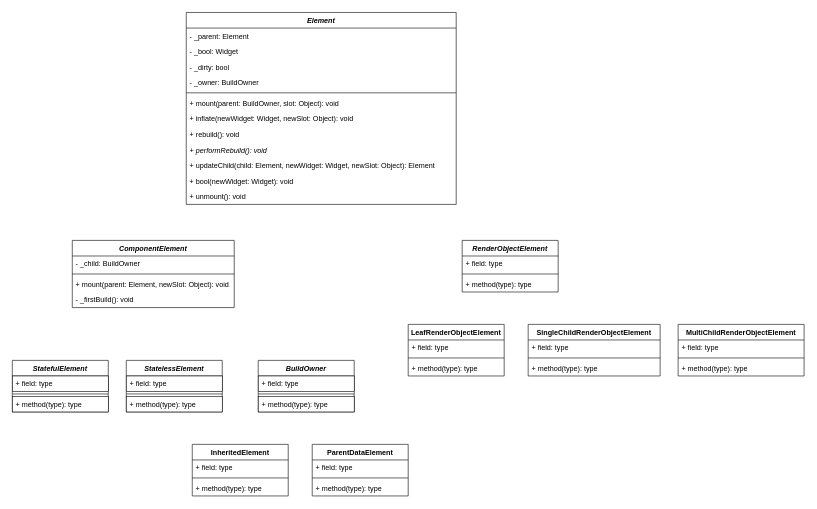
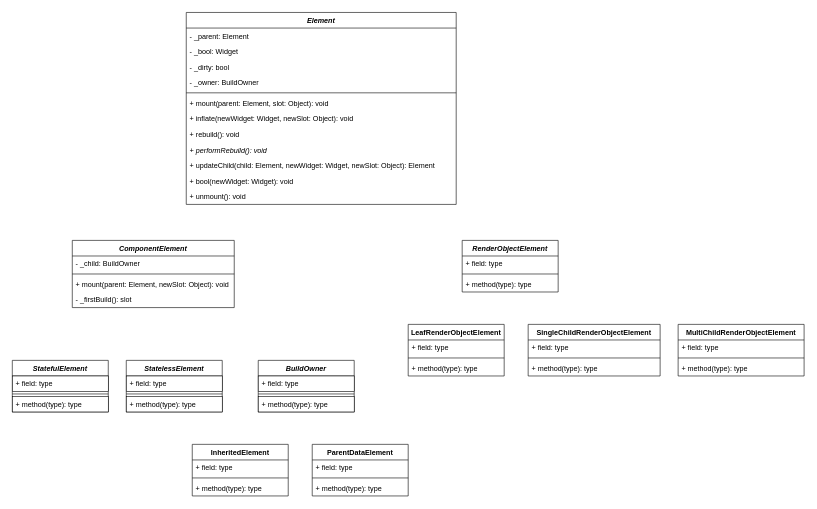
  <mxCell id="0" />
  <mxCell id="1" parent="0" />
  <mxCell id="2" value="ComponentElement" style="swimlane;fontStyle=3;align=center;verticalAlign=top;childLayout=stackLayout;horizontal=1;startSize=26;horizontalStack=0;resizeParent=1;resizeParentMax=0;resizeLast=0;collapsible=1;marginBottom=0;fontColor=default;strokeColor=default;fillColor=default;" vertex="1" parent="1"><mxGeometry x="120" y="400" width="270" height="112" as="geometry" /></mxCell>
  <mxCell id="3" value="- _child: BuildOwner" style="text;strokeColor=none;fillColor=none;align=left;verticalAlign=top;spacingLeft=4;spacingRight=4;overflow=hidden;rotatable=0;points=[[0,0.5],[1,0.5]];portConstraint=eastwest;fontColor=default;" vertex="1" parent="2"><mxGeometry y="26" width="270" height="26" as="geometry" /></mxCell>
  <mxCell id="4" value="" style="line;strokeWidth=1;fillColor=none;align=left;verticalAlign=middle;spacingTop=-1;spacingLeft=3;spacingRight=3;rotatable=0;labelPosition=right;points=[];portConstraint=eastwest;fontColor=default;" vertex="1" parent="2"><mxGeometry y="52" width="270" height="8" as="geometry" /></mxCell>
  <mxCell id="5" value="+ mount(parent: Element, newSlot: Object): void" style="text;strokeColor=none;fillColor=none;align=left;verticalAlign=top;spacingLeft=4;spacingRight=4;overflow=hidden;rotatable=0;points=[[0,0.5],[1,0.5]];portConstraint=eastwest;fontColor=default;" vertex="1" parent="2"><mxGeometry y="60" width="270" height="26" as="geometry" /></mxCell>
- <mxCell id="6" value="- _firstBuild(): void" style="text;strokeColor=none;fillColor=none;align=left;verticalAlign=top;spacingLeft=4;spacingRight=4;overflow=hidden;rotatable=0;points=[[0,0.5],[1,0.5]];portConstraint=eastwest;fontColor=default;" vertex="1" parent="2"><mxGeometry y="86" width="270" height="26" as="geometry" /></mxCell>
+ <mxCell id="6" value="- _firstBuild(): slot" style="text;strokeColor=none;fillColor=none;align=left;verticalAlign=top;spacingLeft=4;spacingRight=4;overflow=hidden;rotatable=0;points=[[0,0.5],[1,0.5]];portConstraint=eastwest;fontColor=default;" vertex="1" parent="2"><mxGeometry y="86" width="270" height="26" as="geometry" /></mxCell>
  <mxCell id="7" value="RenderObjectElement" style="swimlane;fontStyle=3;align=center;verticalAlign=top;childLayout=stackLayout;horizontal=1;startSize=26;horizontalStack=0;resizeParent=1;resizeParentMax=0;resizeLast=0;collapsible=1;marginBottom=0;fontColor=default;strokeColor=default;fillColor=default;" vertex="1" parent="1"><mxGeometry x="770" y="400" width="160" height="86" as="geometry" /></mxCell>
  <mxCell id="8" value="+ field: type" style="text;strokeColor=none;fillColor=none;align=left;verticalAlign=top;spacingLeft=4;spacingRight=4;overflow=hidden;rotatable=0;points=[[0,0.5],[1,0.5]];portConstraint=eastwest;fontColor=default;" vertex="1" parent="7"><mxGeometry y="26" width="160" height="26" as="geometry" /></mxCell>
  <mxCell id="9" value="" style="line;strokeWidth=1;fillColor=none;align=left;verticalAlign=middle;spacingTop=-1;spacingLeft=3;spacingRight=3;rotatable=0;labelPosition=right;points=[];portConstraint=eastwest;fontColor=default;" vertex="1" parent="7"><mxGeometry y="52" width="160" height="8" as="geometry" /></mxCell>
  <mxCell id="10" value="+ method(type): type" style="text;strokeColor=none;fillColor=none;align=left;verticalAlign=top;spacingLeft=4;spacingRight=4;overflow=hidden;rotatable=0;points=[[0,0.5],[1,0.5]];portConstraint=eastwest;fontColor=default;" vertex="1" parent="7"><mxGeometry y="60" width="160" height="26" as="geometry" /></mxCell>
  <mxCell id="11" value="StatefulElement" style="swimlane;fontStyle=3;align=center;verticalAlign=top;childLayout=stackLayout;horizontal=1;startSize=26;horizontalStack=0;resizeParent=1;resizeParentMax=0;resizeLast=0;collapsible=1;marginBottom=0;fontColor=default;strokeColor=default;fillColor=default;" vertex="1" parent="1"><mxGeometry x="20" y="600" width="160" height="86" as="geometry" /></mxCell>
  <mxCell id="12" value="+ field: type" style="text;strokeColor=default;fillColor=default;align=left;verticalAlign=top;spacingLeft=4;spacingRight=4;overflow=hidden;rotatable=0;points=[[0,0.5],[1,0.5]];portConstraint=eastwest;fontColor=default;" vertex="1" parent="11"><mxGeometry y="26" width="160" height="26" as="geometry" /></mxCell>
  <mxCell id="13" value="" style="line;strokeWidth=1;fillColor=default;align=left;verticalAlign=middle;spacingTop=-1;spacingLeft=3;spacingRight=3;rotatable=0;labelPosition=right;points=[];portConstraint=eastwest;fontColor=default;strokeColor=default;" vertex="1" parent="11"><mxGeometry y="52" width="160" height="8" as="geometry" /></mxCell>
  <mxCell id="14" value="+ method(type): type" style="text;strokeColor=default;fillColor=default;align=left;verticalAlign=top;spacingLeft=4;spacingRight=4;overflow=hidden;rotatable=0;points=[[0,0.5],[1,0.5]];portConstraint=eastwest;fontColor=default;" vertex="1" parent="11"><mxGeometry y="60" width="160" height="26" as="geometry" /></mxCell>
  <mxCell id="15" value="StatelessElement" style="swimlane;fontStyle=3;align=center;verticalAlign=top;childLayout=stackLayout;horizontal=1;startSize=26;horizontalStack=0;resizeParent=1;resizeParentMax=0;resizeLast=0;collapsible=1;marginBottom=0;fontColor=default;strokeColor=default;fillColor=default;" vertex="1" parent="1"><mxGeometry x="210" y="600" width="160" height="86" as="geometry" /></mxCell>
  <mxCell id="16" value="+ field: type" style="text;strokeColor=default;fillColor=default;align=left;verticalAlign=top;spacingLeft=4;spacingRight=4;overflow=hidden;rotatable=0;points=[[0,0.5],[1,0.5]];portConstraint=eastwest;fontColor=default;" vertex="1" parent="15"><mxGeometry y="26" width="160" height="26" as="geometry" /></mxCell>
  <mxCell id="17" value="" style="line;strokeWidth=1;fillColor=default;align=left;verticalAlign=middle;spacingTop=-1;spacingLeft=3;spacingRight=3;rotatable=0;labelPosition=right;points=[];portConstraint=eastwest;fontColor=default;strokeColor=default;" vertex="1" parent="15"><mxGeometry y="52" width="160" height="8" as="geometry" /></mxCell>
  <mxCell id="18" value="+ method(type): type" style="text;strokeColor=default;fillColor=default;align=left;verticalAlign=top;spacingLeft=4;spacingRight=4;overflow=hidden;rotatable=0;points=[[0,0.5],[1,0.5]];portConstraint=eastwest;fontColor=default;" vertex="1" parent="15"><mxGeometry y="60" width="160" height="26" as="geometry" /></mxCell>
  <mxCell id="19" value="Element" style="swimlane;fontStyle=3;align=center;verticalAlign=top;childLayout=stackLayout;horizontal=1;startSize=26;horizontalStack=0;resizeParent=1;resizeParentMax=0;resizeLast=0;collapsible=1;marginBottom=0;shadow=0;fontColor=default;strokeColor=default;fillColor=default;" vertex="1" parent="1"><mxGeometry x="310" y="20" width="450" height="320" as="geometry" /></mxCell>
  <mxCell id="20" value="- _parent: Element" style="text;strokeColor=none;fillColor=none;align=left;verticalAlign=top;spacingLeft=4;spacingRight=4;overflow=hidden;rotatable=0;points=[[0,0.5],[1,0.5]];portConstraint=eastwest;shadow=0;fontColor=default;startSize=26;" vertex="1" parent="19"><mxGeometry y="26" width="450" height="26" as="geometry" /></mxCell>
  <mxCell id="21" value="- _bool: Widget" style="text;strokeColor=none;fillColor=none;align=left;verticalAlign=top;spacingLeft=4;spacingRight=4;overflow=hidden;rotatable=0;points=[[0,0.5],[1,0.5]];portConstraint=eastwest;shadow=0;fontColor=default;startSize=26;" vertex="1" parent="19"><mxGeometry y="52" width="450" height="26" as="geometry" /></mxCell>
  <mxCell id="22" value="- _dirty: bool" style="text;strokeColor=none;fillColor=none;align=left;verticalAlign=top;spacingLeft=4;spacingRight=4;overflow=hidden;rotatable=0;points=[[0,0.5],[1,0.5]];portConstraint=eastwest;shadow=0;fontColor=default;startSize=26;" vertex="1" parent="19"><mxGeometry y="78" width="450" height="26" as="geometry" /></mxCell>
  <mxCell id="23" value="- _owner: BuildOwner" style="text;strokeColor=none;fillColor=none;align=left;verticalAlign=top;spacingLeft=4;spacingRight=4;overflow=hidden;rotatable=0;points=[[0,0.5],[1,0.5]];portConstraint=eastwest;shadow=0;fontColor=default;startSize=26;" vertex="1" parent="19"><mxGeometry y="104" width="450" height="26" as="geometry" /></mxCell>
  <mxCell id="24" value="" style="line;strokeWidth=1;fillColor=none;align=left;verticalAlign=middle;spacingTop=-1;spacingLeft=3;spacingRight=3;rotatable=0;labelPosition=right;points=[];portConstraint=eastwest;shadow=0;fontColor=default;startSize=26;" vertex="1" parent="19"><mxGeometry y="130" width="450" height="8" as="geometry" /></mxCell>
- <mxCell id="25" value="+ mount(parent: BuildOwner, slot: Object): void" style="text;strokeColor=none;fillColor=none;align=left;verticalAlign=top;spacingLeft=4;spacingRight=4;overflow=hidden;rotatable=0;points=[[0,0.5],[1,0.5]];portConstraint=eastwest;shadow=0;fontColor=default;startSize=26;" vertex="1" parent="19"><mxGeometry y="138" width="450" height="26" as="geometry" /></mxCell>
+ <mxCell id="25" value="+ mount(parent: Element, slot: Object): void" style="text;strokeColor=none;fillColor=none;align=left;verticalAlign=top;spacingLeft=4;spacingRight=4;overflow=hidden;rotatable=0;points=[[0,0.5],[1,0.5]];portConstraint=eastwest;shadow=0;fontColor=default;startSize=26;" vertex="1" parent="19"><mxGeometry y="138" width="450" height="26" as="geometry" /></mxCell>
  <mxCell id="26" value="+ inflate(newWidget: Widget, newSlot: Object): void" style="text;strokeColor=none;fillColor=none;align=left;verticalAlign=top;spacingLeft=4;spacingRight=4;overflow=hidden;rotatable=0;points=[[0,0.5],[1,0.5]];portConstraint=eastwest;shadow=0;fontColor=default;startSize=26;" vertex="1" parent="19"><mxGeometry y="164" width="450" height="26" as="geometry" /></mxCell>
  <mxCell id="27" value="+ rebuild(): void" style="text;strokeColor=none;fillColor=none;align=left;verticalAlign=top;spacingLeft=4;spacingRight=4;overflow=hidden;rotatable=0;points=[[0,0.5],[1,0.5]];portConstraint=eastwest;shadow=0;fontColor=default;startSize=26;" vertex="1" parent="19"><mxGeometry y="190" width="450" height="26" as="geometry" /></mxCell>
  <mxCell id="28" value="+ performRebuild(): void" style="text;strokeColor=none;fillColor=none;align=left;verticalAlign=top;spacingLeft=4;spacingRight=4;overflow=hidden;rotatable=0;points=[[0,0.5],[1,0.5]];portConstraint=eastwest;shadow=0;fontColor=default;startSize=26;fontStyle=2" vertex="1" parent="19"><mxGeometry y="216" width="450" height="26" as="geometry" /></mxCell>
  <mxCell id="29" value="+ updateChild(child: Element, newWidget: Widget, newSlot: Object): Element" style="text;strokeColor=none;fillColor=none;align=left;verticalAlign=top;spacingLeft=4;spacingRight=4;overflow=hidden;rotatable=0;points=[[0,0.5],[1,0.5]];portConstraint=eastwest;shadow=0;fontColor=default;startSize=26;fontStyle=0" vertex="1" parent="19"><mxGeometry y="242" width="450" height="26" as="geometry" /></mxCell>
  <mxCell id="30" value="+ bool(newWidget: Widget): void" style="text;strokeColor=none;fillColor=none;align=left;verticalAlign=top;spacingLeft=4;spacingRight=4;overflow=hidden;rotatable=0;points=[[0,0.5],[1,0.5]];portConstraint=eastwest;shadow=0;fontColor=default;startSize=26;fontStyle=0" vertex="1" parent="19"><mxGeometry y="268" width="450" height="26" as="geometry" /></mxCell>
  <mxCell id="31" value="+ unmount(): void" style="text;strokeColor=none;fillColor=none;align=left;verticalAlign=top;spacingLeft=4;spacingRight=4;overflow=hidden;rotatable=0;points=[[0,0.5],[1,0.5]];portConstraint=eastwest;shadow=0;fontColor=default;startSize=26;" vertex="1" parent="19"><mxGeometry y="294" width="450" height="26" as="geometry" /></mxCell>
  <mxCell id="32" value="BuildOwner" style="swimlane;fontStyle=3;align=center;verticalAlign=top;childLayout=stackLayout;horizontal=1;startSize=26;horizontalStack=0;resizeParent=1;resizeParentMax=0;resizeLast=0;collapsible=1;marginBottom=0;fontColor=default;strokeColor=default;fillColor=default;" vertex="1" parent="1"><mxGeometry x="430" y="600" width="160" height="86" as="geometry" /></mxCell>
  <mxCell id="33" value="+ field: type" style="text;strokeColor=default;fillColor=default;align=left;verticalAlign=top;spacingLeft=4;spacingRight=4;overflow=hidden;rotatable=0;points=[[0,0.5],[1,0.5]];portConstraint=eastwest;fontColor=default;" vertex="1" parent="32"><mxGeometry y="26" width="160" height="26" as="geometry" /></mxCell>
  <mxCell id="34" value="" style="line;strokeWidth=1;fillColor=default;align=left;verticalAlign=middle;spacingTop=-1;spacingLeft=3;spacingRight=3;rotatable=0;labelPosition=right;points=[];portConstraint=eastwest;fontColor=default;strokeColor=default;" vertex="1" parent="32"><mxGeometry y="52" width="160" height="8" as="geometry" /></mxCell>
  <mxCell id="35" value="+ method(type): type" style="text;strokeColor=default;fillColor=default;align=left;verticalAlign=top;spacingLeft=4;spacingRight=4;overflow=hidden;rotatable=0;points=[[0,0.5],[1,0.5]];portConstraint=eastwest;fontColor=default;" vertex="1" parent="32"><mxGeometry y="60" width="160" height="26" as="geometry" /></mxCell>
  <mxCell id="36" value="InheritedElement" style="swimlane;fontStyle=1;align=center;verticalAlign=top;childLayout=stackLayout;horizontal=1;startSize=26;horizontalStack=0;resizeParent=1;resizeParentMax=0;resizeLast=0;collapsible=1;marginBottom=0;shadow=0;fontColor=default;strokeColor=default;fillColor=default;" vertex="1" parent="1"><mxGeometry x="320" y="740" width="160" height="86" as="geometry" /></mxCell>
  <mxCell id="37" value="+ field: type" style="text;strokeColor=none;fillColor=none;align=left;verticalAlign=top;spacingLeft=4;spacingRight=4;overflow=hidden;rotatable=0;points=[[0,0.5],[1,0.5]];portConstraint=eastwest;shadow=0;fontColor=default;startSize=26;" vertex="1" parent="36"><mxGeometry y="26" width="160" height="26" as="geometry" /></mxCell>
  <mxCell id="38" value="" style="line;strokeWidth=1;fillColor=none;align=left;verticalAlign=middle;spacingTop=-1;spacingLeft=3;spacingRight=3;rotatable=0;labelPosition=right;points=[];portConstraint=eastwest;shadow=0;fontColor=default;startSize=26;" vertex="1" parent="36"><mxGeometry y="52" width="160" height="8" as="geometry" /></mxCell>
  <mxCell id="39" value="+ method(type): type" style="text;strokeColor=none;fillColor=none;align=left;verticalAlign=top;spacingLeft=4;spacingRight=4;overflow=hidden;rotatable=0;points=[[0,0.5],[1,0.5]];portConstraint=eastwest;shadow=0;fontColor=default;startSize=26;" vertex="1" parent="36"><mxGeometry y="60" width="160" height="26" as="geometry" /></mxCell>
  <mxCell id="40" value="ParentDataElement" style="swimlane;fontStyle=1;align=center;verticalAlign=top;childLayout=stackLayout;horizontal=1;startSize=26;horizontalStack=0;resizeParent=1;resizeParentMax=0;resizeLast=0;collapsible=1;marginBottom=0;shadow=0;fontColor=default;strokeColor=default;fillColor=default;" vertex="1" parent="1"><mxGeometry x="520" y="740" width="160" height="86" as="geometry" /></mxCell>
  <mxCell id="41" value="+ field: type" style="text;strokeColor=none;fillColor=none;align=left;verticalAlign=top;spacingLeft=4;spacingRight=4;overflow=hidden;rotatable=0;points=[[0,0.5],[1,0.5]];portConstraint=eastwest;shadow=0;fontColor=default;startSize=26;" vertex="1" parent="40"><mxGeometry y="26" width="160" height="26" as="geometry" /></mxCell>
  <mxCell id="42" value="" style="line;strokeWidth=1;fillColor=none;align=left;verticalAlign=middle;spacingTop=-1;spacingLeft=3;spacingRight=3;rotatable=0;labelPosition=right;points=[];portConstraint=eastwest;shadow=0;fontColor=default;startSize=26;" vertex="1" parent="40"><mxGeometry y="52" width="160" height="8" as="geometry" /></mxCell>
  <mxCell id="43" value="+ method(type): type" style="text;strokeColor=none;fillColor=none;align=left;verticalAlign=top;spacingLeft=4;spacingRight=4;overflow=hidden;rotatable=0;points=[[0,0.5],[1,0.5]];portConstraint=eastwest;shadow=0;fontColor=default;startSize=26;" vertex="1" parent="40"><mxGeometry y="60" width="160" height="26" as="geometry" /></mxCell>
  <mxCell id="44" value="LeafRenderObjectElement" style="swimlane;fontStyle=1;align=center;verticalAlign=top;childLayout=stackLayout;horizontal=1;startSize=26;horizontalStack=0;resizeParent=1;resizeParentMax=0;resizeLast=0;collapsible=1;marginBottom=0;fontColor=default;strokeColor=default;fillColor=default;" vertex="1" parent="1"><mxGeometry x="680" y="540" width="160" height="86" as="geometry" /></mxCell>
  <mxCell id="45" value="+ field: type" style="text;strokeColor=none;fillColor=none;align=left;verticalAlign=top;spacingLeft=4;spacingRight=4;overflow=hidden;rotatable=0;points=[[0,0.5],[1,0.5]];portConstraint=eastwest;fontColor=default;" vertex="1" parent="44"><mxGeometry y="26" width="160" height="26" as="geometry" /></mxCell>
  <mxCell id="46" value="" style="line;strokeWidth=1;fillColor=none;align=left;verticalAlign=middle;spacingTop=-1;spacingLeft=3;spacingRight=3;rotatable=0;labelPosition=right;points=[];portConstraint=eastwest;fontColor=default;" vertex="1" parent="44"><mxGeometry y="52" width="160" height="8" as="geometry" /></mxCell>
  <mxCell id="47" value="+ method(type): type" style="text;strokeColor=none;fillColor=none;align=left;verticalAlign=top;spacingLeft=4;spacingRight=4;overflow=hidden;rotatable=0;points=[[0,0.5],[1,0.5]];portConstraint=eastwest;fontColor=default;" vertex="1" parent="44"><mxGeometry y="60" width="160" height="26" as="geometry" /></mxCell>
  <mxCell id="48" value="MultiChildRenderObjectElement" style="swimlane;fontStyle=1;align=center;verticalAlign=top;childLayout=stackLayout;horizontal=1;startSize=26;horizontalStack=0;resizeParent=1;resizeParentMax=0;resizeLast=0;collapsible=1;marginBottom=0;fontColor=default;strokeColor=default;fillColor=default;" vertex="1" parent="1"><mxGeometry x="1130" y="540" width="210" height="86" as="geometry" /></mxCell>
  <mxCell id="49" value="+ field: type" style="text;strokeColor=none;fillColor=none;align=left;verticalAlign=top;spacingLeft=4;spacingRight=4;overflow=hidden;rotatable=0;points=[[0,0.5],[1,0.5]];portConstraint=eastwest;fontColor=default;" vertex="1" parent="48"><mxGeometry y="26" width="210" height="26" as="geometry" /></mxCell>
  <mxCell id="50" value="" style="line;strokeWidth=1;fillColor=none;align=left;verticalAlign=middle;spacingTop=-1;spacingLeft=3;spacingRight=3;rotatable=0;labelPosition=right;points=[];portConstraint=eastwest;fontColor=default;" vertex="1" parent="48"><mxGeometry y="52" width="210" height="8" as="geometry" /></mxCell>
  <mxCell id="51" value="+ method(type): type" style="text;strokeColor=none;fillColor=none;align=left;verticalAlign=top;spacingLeft=4;spacingRight=4;overflow=hidden;rotatable=0;points=[[0,0.5],[1,0.5]];portConstraint=eastwest;fontColor=default;" vertex="1" parent="48"><mxGeometry y="60" width="210" height="26" as="geometry" /></mxCell>
  <mxCell id="52" value="SingleChildRenderObjectElement" style="swimlane;fontStyle=1;align=center;verticalAlign=top;childLayout=stackLayout;horizontal=1;startSize=26;horizontalStack=0;resizeParent=1;resizeParentMax=0;resizeLast=0;collapsible=1;marginBottom=0;fontColor=default;strokeColor=default;fillColor=default;" vertex="1" parent="1"><mxGeometry x="880" y="540" width="220" height="86" as="geometry" /></mxCell>
  <mxCell id="53" value="+ field: type" style="text;strokeColor=none;fillColor=none;align=left;verticalAlign=top;spacingLeft=4;spacingRight=4;overflow=hidden;rotatable=0;points=[[0,0.5],[1,0.5]];portConstraint=eastwest;fontColor=default;" vertex="1" parent="52"><mxGeometry y="26" width="220" height="26" as="geometry" /></mxCell>
  <mxCell id="54" value="" style="line;strokeWidth=1;fillColor=none;align=left;verticalAlign=middle;spacingTop=-1;spacingLeft=3;spacingRight=3;rotatable=0;labelPosition=right;points=[];portConstraint=eastwest;fontColor=default;" vertex="1" parent="52"><mxGeometry y="52" width="220" height="8" as="geometry" /></mxCell>
  <mxCell id="55" value="+ method(type): type" style="text;strokeColor=none;fillColor=none;align=left;verticalAlign=top;spacingLeft=4;spacingRight=4;overflow=hidden;rotatable=0;points=[[0,0.5],[1,0.5]];portConstraint=eastwest;fontColor=default;" vertex="1" parent="52"><mxGeometry y="60" width="220" height="26" as="geometry" /></mxCell>
